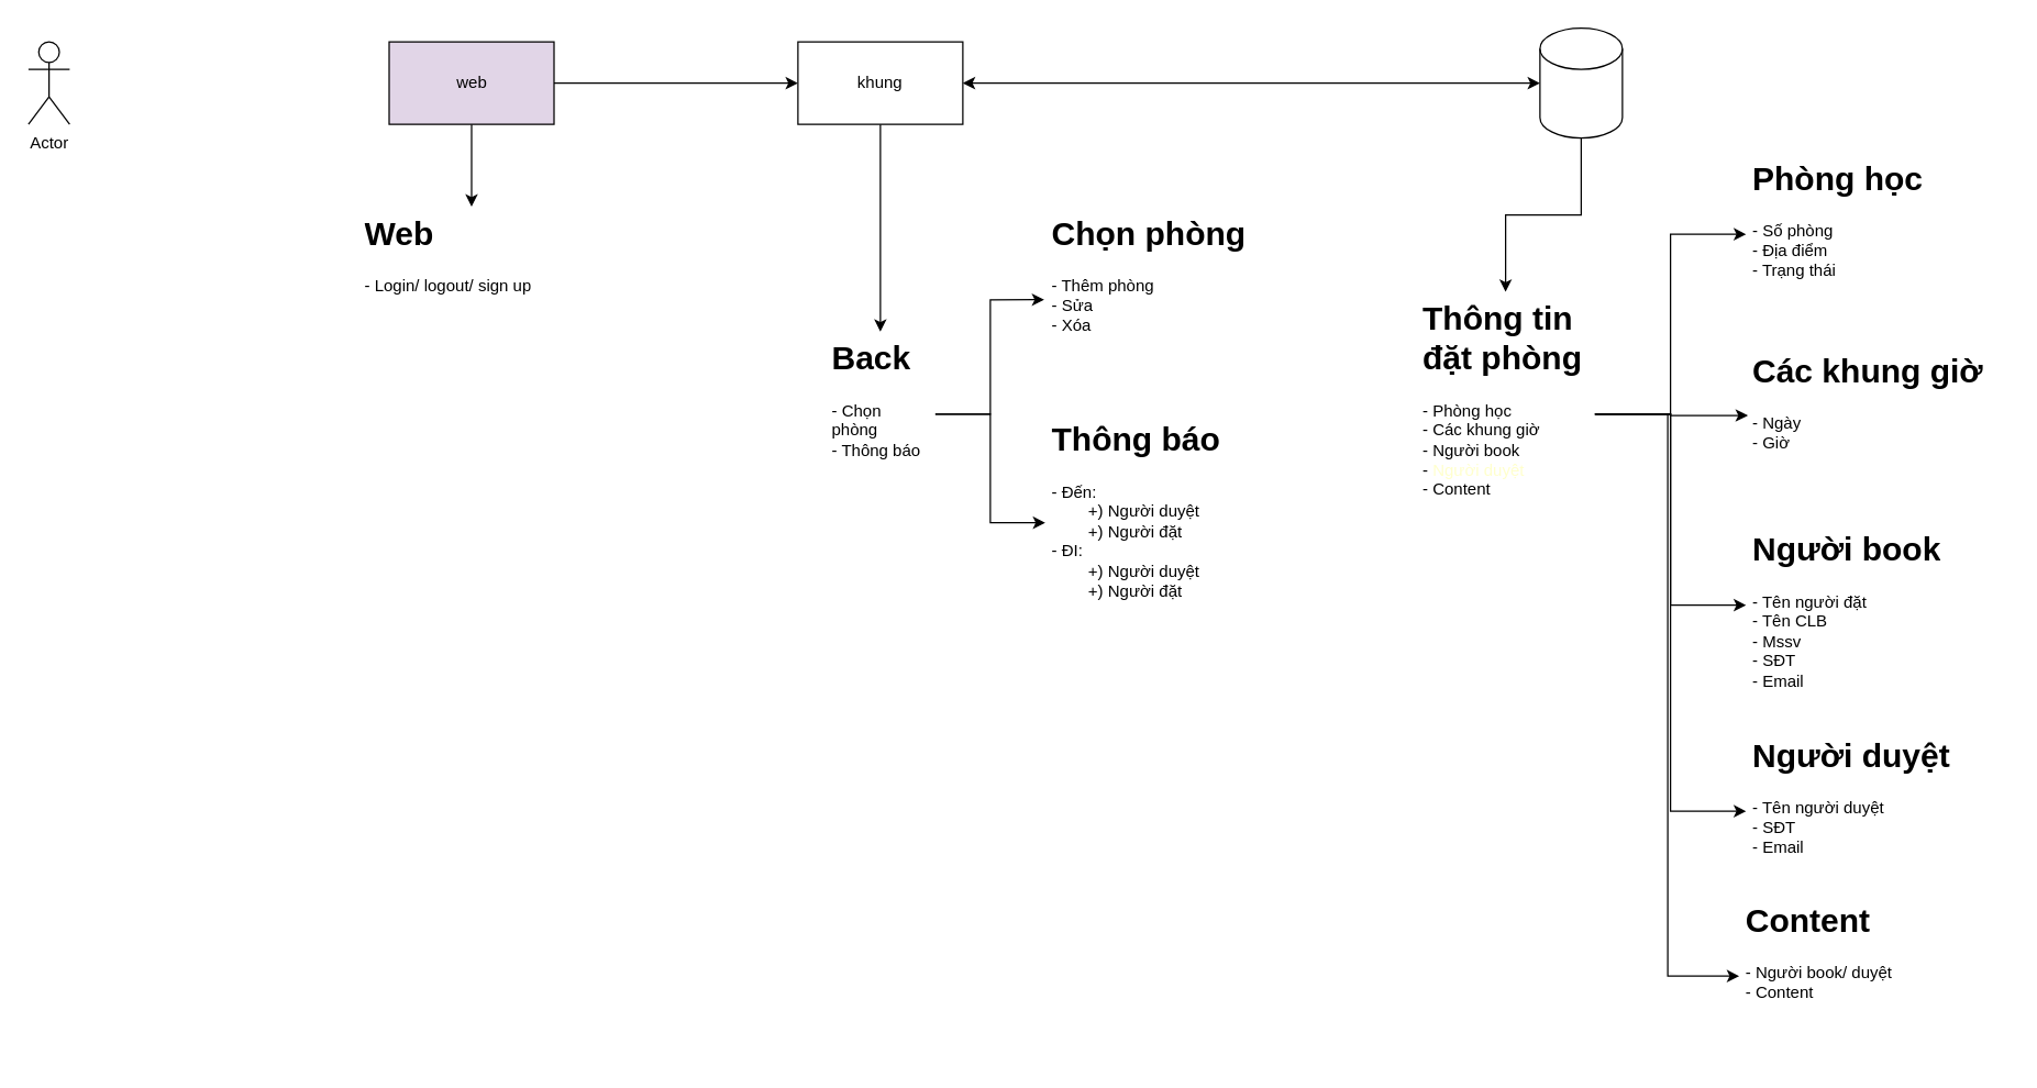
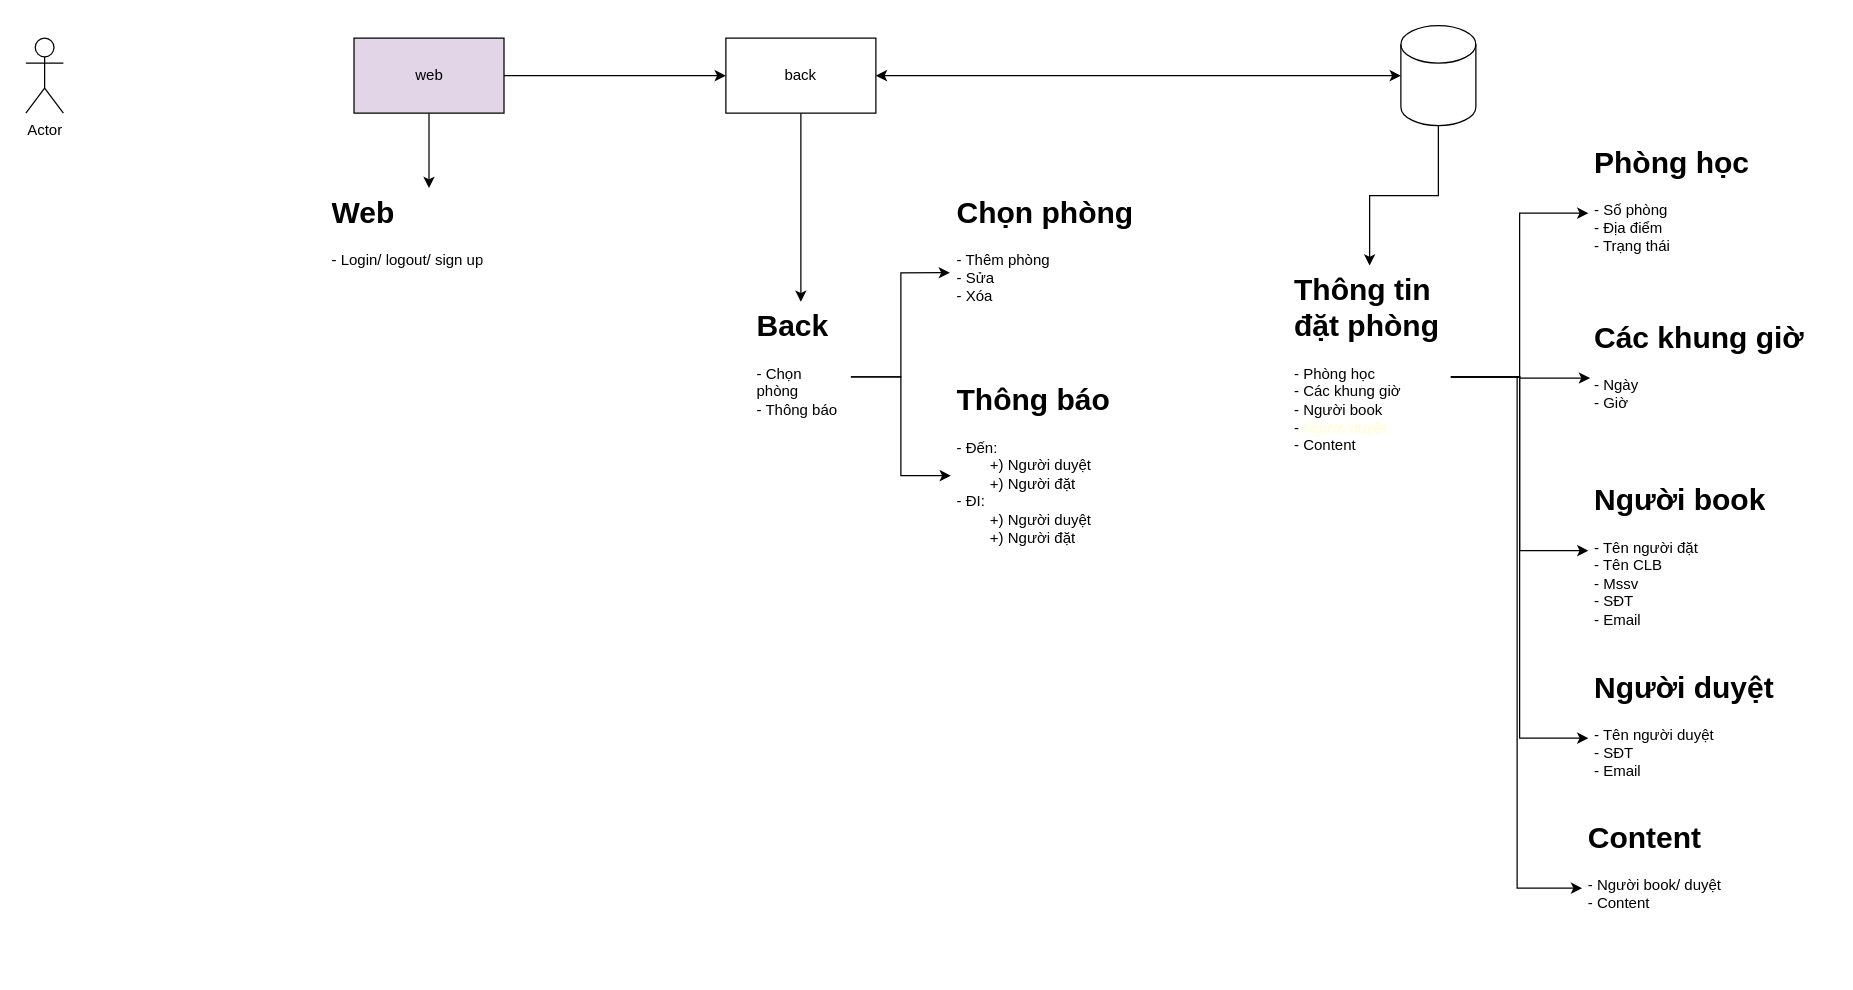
  <mxCell id="0" />
  <mxCell id="1" parent="0" />
  <mxCell id="2" value="Actor" style="shape=umlActor;verticalLabelPosition=bottom;verticalAlign=top;html=1;outlineConnect=0;" vertex="1" parent="1"><mxGeometry x="20" y="30" width="30" height="60" as="geometry" /></mxCell>
  <mxCell id="3" style="edgeStyle=orthogonalEdgeStyle;rounded=0;orthogonalLoop=1;jettySize=auto;html=1;exitX=1;exitY=0.5;exitDx=0;exitDy=0;entryX=0;entryY=0.5;entryDx=0;entryDy=0;" edge="1" parent="1" source="5" target="7"><mxGeometry relative="1" as="geometry" /></mxCell>
  <mxCell id="4" value="" style="edgeStyle=orthogonalEdgeStyle;rounded=0;orthogonalLoop=1;jettySize=auto;html=1;" edge="1" parent="1" source="5" target="27"><mxGeometry relative="1" as="geometry" /></mxCell>
  <mxCell id="5" value="web" style="rounded=0;whiteSpace=wrap;html=1;fillColor=#e1d5e7;" vertex="1" parent="1"><mxGeometry x="282.5" y="30" width="120" height="60" as="geometry" /></mxCell>
  <mxCell id="6" style="edgeStyle=orthogonalEdgeStyle;rounded=0;orthogonalLoop=1;jettySize=auto;html=1;entryX=0.5;entryY=0;entryDx=0;entryDy=0;" edge="1" parent="1" source="7" target="13"><mxGeometry relative="1" as="geometry" /></mxCell>
- <mxCell id="7" value="khung" style="rounded=0;whiteSpace=wrap;html=1;" vertex="1" parent="1"><mxGeometry x="580" y="30" width="120" height="60" as="geometry" /></mxCell>
+ <mxCell id="7" value="back" style="rounded=0;whiteSpace=wrap;html=1;" vertex="1" parent="1"><mxGeometry x="580" y="30" width="120" height="60" as="geometry" /></mxCell>
  <mxCell id="8" value="" style="edgeStyle=orthogonalEdgeStyle;rounded=0;orthogonalLoop=1;jettySize=auto;html=1;" edge="1" parent="1" source="9" target="19"><mxGeometry relative="1" as="geometry" /></mxCell>
  <mxCell id="9" value="" style="shape=cylinder3;whiteSpace=wrap;html=1;boundedLbl=1;backgroundOutline=1;size=15;" vertex="1" parent="1"><mxGeometry x="1120" y="20" width="60" height="80" as="geometry" /></mxCell>
  <mxCell id="10" value="" style="endArrow=classic;startArrow=classic;html=1;rounded=0;exitX=1;exitY=0.5;exitDx=0;exitDy=0;entryX=0;entryY=0.5;entryDx=0;entryDy=0;entryPerimeter=0;" edge="1" parent="1" source="7" target="9"><mxGeometry width="50" height="50" relative="1" as="geometry"><mxPoint x="550" y="80" as="sourcePoint" /><mxPoint x="600" y="30" as="targetPoint" /></mxGeometry></mxCell>
  <mxCell id="11" style="edgeStyle=orthogonalEdgeStyle;rounded=0;orthogonalLoop=1;jettySize=auto;html=1;entryX=-0.004;entryY=0.564;entryDx=0;entryDy=0;entryPerimeter=0;" edge="1" parent="1" source="13" target="24"><mxGeometry relative="1" as="geometry" /></mxCell>
  <mxCell id="12" style="edgeStyle=orthogonalEdgeStyle;rounded=0;orthogonalLoop=1;jettySize=auto;html=1;entryX=0;entryY=0.5;entryDx=0;entryDy=0;" edge="1" parent="1" source="13" target="25"><mxGeometry relative="1" as="geometry" /></mxCell>
  <mxCell id="13" value="&lt;h1&gt;Back&lt;/h1&gt;&lt;div&gt;- Chọn phòng&lt;/div&gt;&lt;div&gt;- Thông báo&lt;/div&gt;" style="text;html=1;strokeColor=none;fillColor=none;spacing=5;spacingTop=-20;whiteSpace=wrap;overflow=hidden;rounded=0;" vertex="1" parent="1"><mxGeometry x="600" y="241" width="80" height="120" as="geometry" /></mxCell>
  <mxCell id="14" style="edgeStyle=orthogonalEdgeStyle;rounded=0;orthogonalLoop=1;jettySize=auto;html=1;" edge="1" parent="1" source="19" target="20"><mxGeometry relative="1" as="geometry" /></mxCell>
  <mxCell id="15" style="edgeStyle=orthogonalEdgeStyle;rounded=0;orthogonalLoop=1;jettySize=auto;html=1;entryX=0.007;entryY=0.433;entryDx=0;entryDy=0;entryPerimeter=0;" edge="1" parent="1" source="19" target="21"><mxGeometry relative="1" as="geometry" /></mxCell>
  <mxCell id="16" style="edgeStyle=orthogonalEdgeStyle;rounded=0;orthogonalLoop=1;jettySize=auto;html=1;" edge="1" parent="1" source="19" target="22"><mxGeometry relative="1" as="geometry" /></mxCell>
  <mxCell id="17" style="edgeStyle=orthogonalEdgeStyle;rounded=0;orthogonalLoop=1;jettySize=auto;html=1;entryX=0;entryY=0.5;entryDx=0;entryDy=0;" edge="1" parent="1" source="19" target="23"><mxGeometry relative="1" as="geometry" /></mxCell>
  <mxCell id="18" style="edgeStyle=orthogonalEdgeStyle;rounded=0;orthogonalLoop=1;jettySize=auto;html=1;entryX=0;entryY=0.5;entryDx=0;entryDy=0;" edge="1" parent="1" source="19" target="26"><mxGeometry relative="1" as="geometry"><Array as="points"><mxPoint x="1213" y="301" /><mxPoint x="1213" y="710" /></Array></mxGeometry></mxCell>
  <mxCell id="19" value="&lt;h1&gt;Thông tin đặt phòng&lt;/h1&gt;&lt;div&gt;- Phòng học&lt;/div&gt;&lt;div&gt;- Các khung giờ&amp;nbsp;&lt;/div&gt;&lt;div&gt;- Người book&lt;/div&gt;&lt;div&gt;- &lt;font color=&quot;#ffffcc&quot;&gt;Người duyệt&lt;/font&gt;&lt;/div&gt;&lt;div&gt;- Content&lt;/div&gt;" style="text;html=1;strokeColor=none;fillColor=none;spacing=5;spacingTop=-20;whiteSpace=wrap;overflow=hidden;rounded=0;" vertex="1" parent="1"><mxGeometry x="1030" y="212" width="130" height="178" as="geometry" /></mxCell>
  <mxCell id="20" value="&lt;h1&gt;Phòng học&lt;/h1&gt;&lt;div&gt;- Số phòng&lt;/div&gt;&lt;div&gt;- Địa điểm&lt;/div&gt;&lt;div&gt;- Trạng thái&lt;/div&gt;&lt;div&gt;&lt;br&gt;&lt;/div&gt;" style="text;html=1;strokeColor=none;fillColor=none;spacing=5;spacingTop=-20;whiteSpace=wrap;overflow=hidden;rounded=0;" vertex="1" parent="1"><mxGeometry x="1270" y="110" width="190" height="120" as="geometry" /></mxCell>
  <mxCell id="21" value="&lt;h1&gt;Các khung giờ&lt;/h1&gt;&lt;div&gt;- Ngày&lt;/div&gt;&lt;div&gt;- Giờ&lt;/div&gt;&lt;div&gt;&lt;br&gt;&lt;/div&gt;" style="text;html=1;strokeColor=none;fillColor=none;spacing=5;spacingTop=-20;whiteSpace=wrap;overflow=hidden;rounded=0;" vertex="1" parent="1"><mxGeometry x="1270" y="250" width="190" height="120" as="geometry" /></mxCell>
  <mxCell id="22" value="&lt;h1&gt;Người book&lt;/h1&gt;&lt;div&gt;- Tên người đặt&lt;/div&gt;&lt;div&gt;- Tên CLB&lt;/div&gt;&lt;div&gt;- Mssv&lt;/div&gt;&lt;div&gt;- SĐT&lt;/div&gt;&lt;div&gt;- Email&lt;/div&gt;" style="text;html=1;strokeColor=none;fillColor=none;spacing=5;spacingTop=-20;whiteSpace=wrap;overflow=hidden;rounded=0;" vertex="1" parent="1"><mxGeometry x="1270" y="380" width="180" height="120" as="geometry" /></mxCell>
  <mxCell id="23" value="&lt;h1&gt;Người duyệt&lt;/h1&gt;&lt;div&gt;- Tên người duyệt&lt;/div&gt;&lt;div&gt;- SĐT&lt;/div&gt;&lt;div&gt;- Email&lt;/div&gt;" style="text;html=1;strokeColor=none;fillColor=none;spacing=5;spacingTop=-20;whiteSpace=wrap;overflow=hidden;rounded=0;" vertex="1" parent="1"><mxGeometry x="1270" y="530" width="190" height="120" as="geometry" /></mxCell>
  <mxCell id="24" value="&lt;h1&gt;Chọn phòng&lt;/h1&gt;&lt;div&gt;- Thêm phòng&lt;/div&gt;&lt;div&gt;- Sửa&lt;/div&gt;&lt;div&gt;- Xóa&lt;/div&gt;" style="text;html=1;strokeColor=none;fillColor=none;spacing=5;spacingTop=-20;whiteSpace=wrap;overflow=hidden;rounded=0;" vertex="1" parent="1"><mxGeometry x="760" y="150" width="190" height="120" as="geometry" /></mxCell>
  <mxCell id="25" value="&lt;h1&gt;Thông báo&lt;/h1&gt;&lt;div&gt;- Đến:&lt;/div&gt;&lt;div&gt;&lt;span style=&quot;white-space: pre;&quot;&gt;&#09;&lt;/span&gt;+) Người duyệt&lt;br&gt;&lt;/div&gt;&lt;div&gt;&lt;span style=&quot;white-space: pre;&quot;&gt;&#09;&lt;/span&gt;+) Người đặt&lt;br&gt;&lt;/div&gt;&lt;div&gt;- ĐI:&lt;/div&gt;&lt;div&gt;&lt;span style=&quot;white-space: pre;&quot;&gt;&#09;&lt;/span&gt;+) Người duyệt&lt;br&gt;&lt;/div&gt;&lt;div&gt;&lt;span style=&quot;white-space: pre;&quot;&gt;&#09;&lt;/span&gt;+) Người đặt&lt;br&gt;&lt;/div&gt;" style="text;html=1;strokeColor=none;fillColor=none;spacing=5;spacingTop=-20;whiteSpace=wrap;overflow=hidden;rounded=0;" vertex="1" parent="1"><mxGeometry x="760" y="300" width="190" height="160" as="geometry" /></mxCell>
  <mxCell id="26" value="&lt;h1&gt;Content&lt;/h1&gt;&lt;div&gt;- Người book/ duyệt&lt;/div&gt;&lt;div&gt;- Content&lt;/div&gt;" style="text;html=1;strokeColor=none;fillColor=none;spacing=5;spacingTop=-20;whiteSpace=wrap;overflow=hidden;rounded=0;" vertex="1" parent="1"><mxGeometry x="1265" y="650" width="190" height="120" as="geometry" /></mxCell>
  <mxCell id="27" value="&lt;h1&gt;Web&lt;/h1&gt;&lt;div&gt;- Login/ logout/ sign up&lt;/div&gt;" style="text;html=1;strokeColor=none;fillColor=none;spacing=5;spacingTop=-20;whiteSpace=wrap;overflow=hidden;rounded=0;" vertex="1" parent="1"><mxGeometry x="260" y="150" width="165" height="100" as="geometry" /></mxCell>
